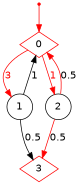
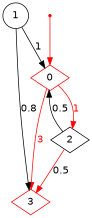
  digraph {
    node [color=red fontname=Helvetica shape=diamond]
    edge [color=red fontcolor=black fontname=Helvetica]
    n1 [label=0]
    n2 [color=black label=1 shape=circle]
-   n3 [color=black label=2 shape=circle]
+   n3 [color=black label=2]
    n4 [label=3]
    "0i" [shape=point]
-   n1 -> n2 [fontcolor=red label=3]
+   n1 -> n4 [fontcolor=red label=3]
    n1 -> n3 [fontcolor=red label=1]
    n2 -> n1 [color=black label=1]
-   n2 -> n4 [color=black label=0.5]
-   n3 -> n1 [label=0.5]
+   n2 -> n4 [color=black label=0.8]
+   n3 -> n1 [color=black label=0.5]
    n3 -> n4 [label=0.5]
    "0i" -> n1 [fontcolor="" fontname=""]
  }
